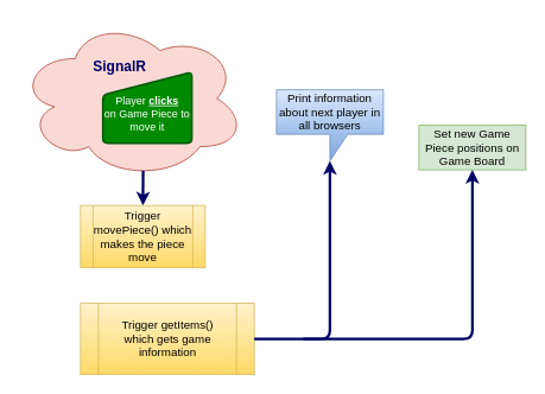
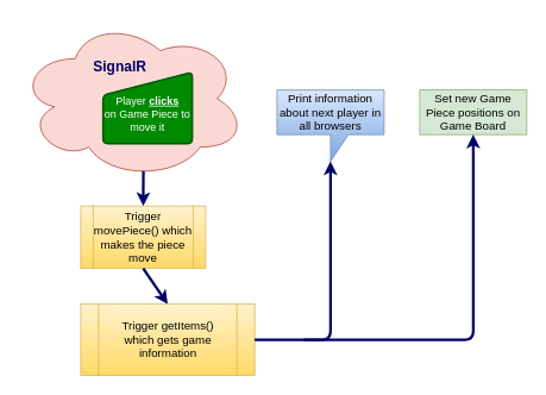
  <mxCell id="0" />
  <mxCell id="1" parent="0" />
  <mxCell id="2" value="&lt;font style=&quot;font-size: 16px&quot;&gt;&lt;b&gt;SignalR&amp;nbsp; &amp;nbsp; &amp;nbsp;&amp;nbsp;&lt;/b&gt;&lt;/font&gt;&lt;br&gt;&lt;br&gt;&lt;br&gt;&lt;br&gt;&lt;br&gt;&lt;br&gt;" style="ellipse;shape=cloud;whiteSpace=wrap;html=1;fillColor=#fad9d5;strokeColor=#ae4132;fontColor=#000066;" vertex="1" parent="1"><mxGeometry x="20" y="20" width="255" height="180" as="geometry" /></mxCell>
  <mxCell id="3" value="&lt;br&gt;Player &lt;u&gt;&lt;b&gt;clicks&lt;/b&gt;&lt;/u&gt;&lt;br&gt;on Game Piece to move it" style="html=1;strokeWidth=2;shape=manualInput;whiteSpace=wrap;rounded=1;size=26;arcSize=11;fillColor=#008a00;strokeColor=#005700;fontColor=#ffffff;" vertex="1" parent="1"><mxGeometry x="115" y="80" width="100" height="80" as="geometry" /></mxCell>
  <mxCell id="4" value="" style="endArrow=classic;html=1;fontColor=#000066;exitX=0.55;exitY=0.95;exitDx=0;exitDy=0;exitPerimeter=0;fontSize=13;strokeWidth=3;strokeColor=#000066;entryX=0.5;entryY=0;entryDx=0;entryDy=0;" edge="1" parent="1" source="2"><mxGeometry width="50" height="50" relative="1" as="geometry"><mxPoint x="300" y="270" as="sourcePoint" /><mxPoint x="160" y="230" as="targetPoint" /></mxGeometry></mxCell>
  <mxCell id="5" value="&lt;font color=&quot;#000000&quot;&gt;&lt;span style=&quot;font-family: &amp;#34;helvetica&amp;#34; ; font-size: 13px ; font-style: normal ; font-weight: 400 ; letter-spacing: normal ; text-align: center ; text-indent: 0px ; text-transform: none ; word-spacing: 0px ; display: inline ; float: none&quot;&gt;Trigger movePiece() which makes the piece move&lt;/span&gt;&lt;br&gt;&lt;/font&gt;" style="shape=process;whiteSpace=wrap;html=1;backgroundOutline=1;fontSize=13;fontColor=#f0f0f0;rounded=0;strokeColor=#d6b656;fillColor=#fff2cc;gradientColor=#ffd966;" vertex="1" parent="1"><mxGeometry x="90" y="230" width="140" height="70" as="geometry" /></mxCell>
+ <mxCell id="6" value="" style="endArrow=classic;html=1;strokeColor=#000066;strokeWidth=3;fontSize=13;fontColor=#000066;exitX=0.5;exitY=1;exitDx=0;exitDy=0;entryX=0.5;entryY=0;entryDx=0;entryDy=0;" edge="1" parent="1" source="5" target="7"><mxGeometry width="50" height="50" relative="1" as="geometry"><mxPoint x="260" y="200" as="sourcePoint" /><mxPoint x="160" y="330" as="targetPoint" /></mxGeometry></mxCell>
  <mxCell id="7" value="&lt;font color=&quot;#000000&quot;&gt;&lt;span style=&quot;font-family: &amp;#34;helvetica&amp;#34; ; font-size: 13px ; font-style: normal ; font-weight: 400 ; letter-spacing: normal ; text-align: center ; text-indent: 0px ; text-transform: none ; word-spacing: 0px ; display: inline ; float: none&quot;&gt;Trigger getItems()&lt;br&gt;&lt;/span&gt;which gets game information&lt;br&gt;&lt;/font&gt;" style="shape=process;whiteSpace=wrap;html=1;backgroundOutline=1;fontSize=13;fontColor=#f0f0f0;rounded=0;strokeColor=#d6b656;fillColor=#fff2cc;gradientColor=#ffd966;" vertex="1" parent="1"><mxGeometry x="90" y="340" width="195" height="80" as="geometry" /></mxCell>
  <mxCell id="8" value="&lt;font color=&quot;#000000&quot;&gt;Print information about next player in all browsers&lt;/font&gt;" style="shape=callout;whiteSpace=wrap;html=1;perimeter=calloutPerimeter;fontSize=13;gradientColor=#7ea6e0;fillColor=#dae8fc;strokeColor=#6c8ebf;" vertex="1" parent="1"><mxGeometry x="310" y="100" width="120" height="80" as="geometry" /></mxCell>
- <mxCell id="9" value="&lt;font color=&quot;#000000&quot;&gt;Set new Game Piece positions on Game Board&lt;br&gt;&lt;/font&gt;" style="rounded=0;whiteSpace=wrap;html=1;fontSize=13;fillColor=#d5e8d4;strokeColor=#82b366;" vertex="1" parent="1"><mxGeometry x="470" y="140" width="120" height="50" as="geometry" /></mxCell>
+ <mxCell id="9" value="&lt;font color=&quot;#000000&quot;&gt;Set new Game Piece positions on Game Board&lt;br&gt;&lt;/font&gt;" style="rounded=0;whiteSpace=wrap;html=1;fontSize=13;fillColor=#d5e8d4;strokeColor=#82b366;" vertex="1" parent="1"><mxGeometry x="470" y="100" width="120" height="50" as="geometry" /></mxCell>
  <mxCell id="10" value="" style="endArrow=classic;html=1;strokeColor=#000066;strokeWidth=3;fontSize=13;fontColor=#000066;exitX=1;exitY=0.5;exitDx=0;exitDy=0;entryX=0;entryY=0;entryDx=60;entryDy=80;entryPerimeter=0;" edge="1" parent="1" source="7" target="8"><mxGeometry width="50" height="50" relative="1" as="geometry"><mxPoint x="240" y="310" as="sourcePoint" /><mxPoint x="290" y="260" as="targetPoint" /><Array as="points"><mxPoint x="370" y="380" /></Array></mxGeometry></mxCell>
  <mxCell id="11" value="" style="endArrow=classic;html=1;strokeColor=#000066;strokeWidth=3;fontSize=13;fontColor=#000066;entryX=0.5;entryY=1;entryDx=0;entryDy=0;" edge="1" parent="1" target="9"><mxGeometry width="50" height="50" relative="1" as="geometry"><mxPoint x="340" y="380" as="sourcePoint" /><mxPoint x="290" y="260" as="targetPoint" /><Array as="points"><mxPoint x="530" y="380" /></Array></mxGeometry></mxCell>
